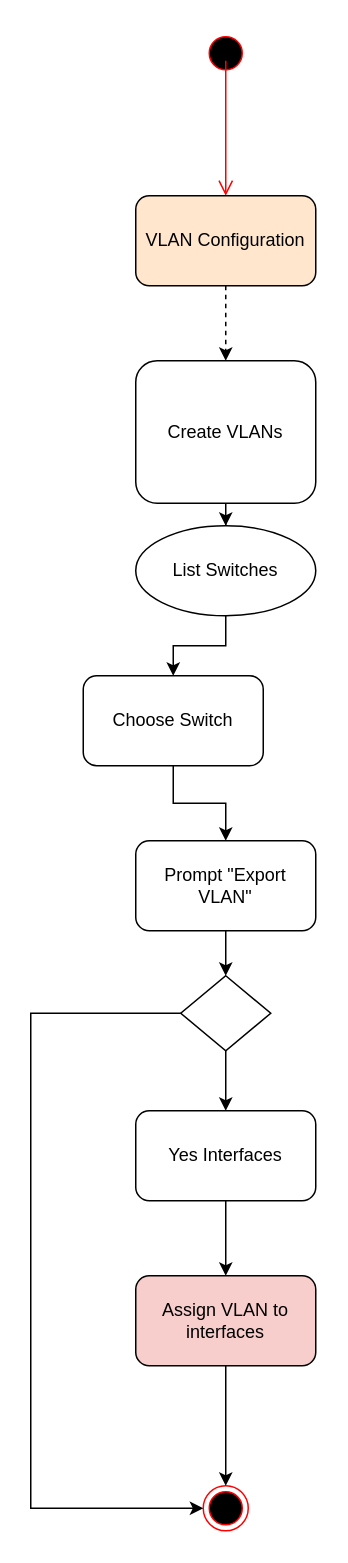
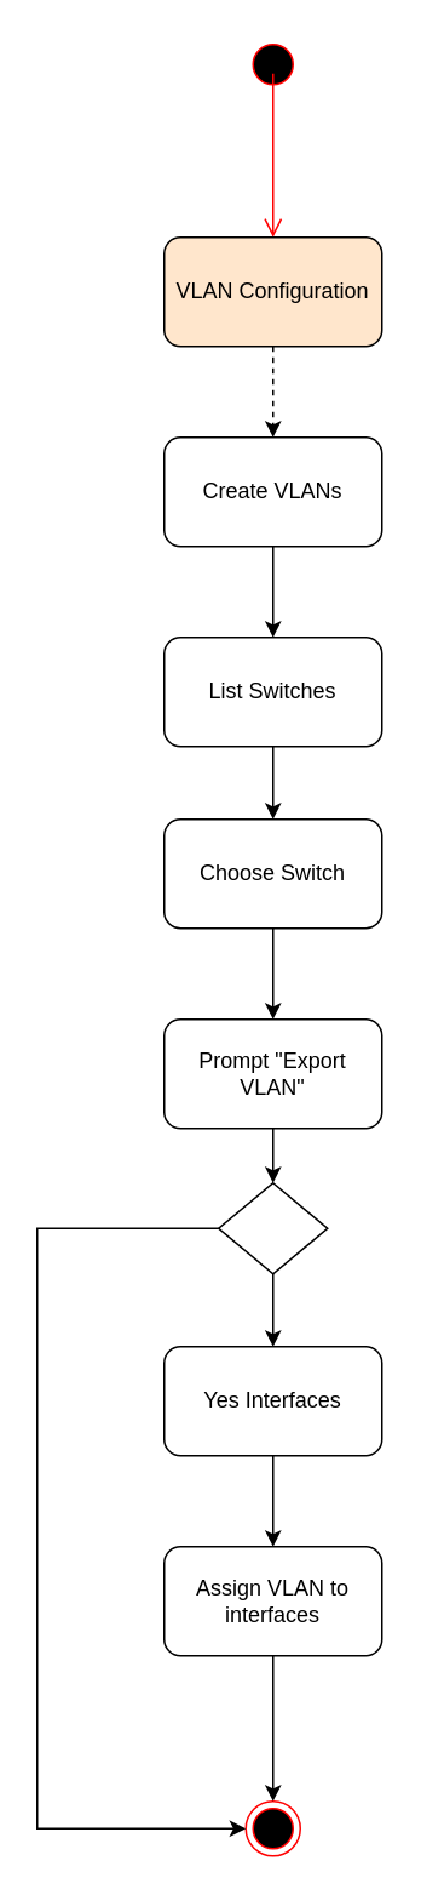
  <mxCell id="0" />
  <mxCell id="1" parent="0" />
  <mxCell id="2" value="" style="ellipse;html=1;shape=startState;fillColor=#000000;strokeColor=#ff0000;" vertex="1" parent="1"><mxGeometry x="135" y="20" width="30" height="30" as="geometry" /></mxCell>
  <mxCell id="3" value="" style="edgeStyle=orthogonalEdgeStyle;html=1;verticalAlign=bottom;endArrow=open;endSize=8;strokeColor=#ff0000;" edge="1" parent="1"><mxGeometry relative="1" as="geometry"><mxPoint x="150" y="130" as="targetPoint" /><mxPoint x="150" y="40" as="sourcePoint" /></mxGeometry></mxCell>
  <mxCell id="4" value="" style="edgeStyle=orthogonalEdgeStyle;rounded=0;orthogonalLoop=1;jettySize=auto;html=1;dashed=1;" edge="1" parent="1" source="5" target="7"><mxGeometry relative="1" as="geometry" /></mxCell>
  <mxCell id="5" value="VLAN Configuration" style="rounded=1;whiteSpace=wrap;html=1;fillColor=#ffe6cc;" vertex="1" parent="1"><mxGeometry x="90" y="130" width="120" height="60" as="geometry" /></mxCell>
  <mxCell id="6" value="" style="edgeStyle=orthogonalEdgeStyle;rounded=0;orthogonalLoop=1;jettySize=auto;html=1;" edge="1" parent="1" source="7" target="9"><mxGeometry relative="1" as="geometry" /></mxCell>
- <mxCell id="7" value="Create VLANs" style="rounded=1;whiteSpace=wrap;html=1;" vertex="1" parent="1"><mxGeometry x="90" y="240" width="120" height="95" as="geometry" /></mxCell>
+ <mxCell id="7" value="Create VLANs" style="rounded=1;whiteSpace=wrap;html=1;" vertex="1" parent="1"><mxGeometry x="90" y="240" width="120" height="60" as="geometry" /></mxCell>
  <mxCell id="8" value="" style="edgeStyle=orthogonalEdgeStyle;rounded=0;orthogonalLoop=1;jettySize=auto;html=1;" edge="1" parent="1" source="9" target="11"><mxGeometry relative="1" as="geometry" /></mxCell>
- <mxCell id="9" value="List Switches" style="ellipse;whiteSpace=wrap;html=1;" vertex="1" parent="1"><mxGeometry x="90" y="350" width="120" height="60" as="geometry" /></mxCell>
+ <mxCell id="9" value="List Switches" style="rounded=1;whiteSpace=wrap;html=1;" vertex="1" parent="1"><mxGeometry x="90" y="350" width="120" height="60" as="geometry" /></mxCell>
  <mxCell id="10" value="" style="edgeStyle=orthogonalEdgeStyle;rounded=0;orthogonalLoop=1;jettySize=auto;html=1;" edge="1" parent="1" source="11" target="13"><mxGeometry relative="1" as="geometry" /></mxCell>
- <mxCell id="11" value="Choose Switch" style="rounded=1;whiteSpace=wrap;html=1;" vertex="1" parent="1"><mxGeometry x="55" y="450" width="120" height="60" as="geometry" /></mxCell>
+ <mxCell id="11" value="Choose Switch" style="rounded=1;whiteSpace=wrap;html=1;" vertex="1" parent="1"><mxGeometry x="90" y="450" width="120" height="60" as="geometry" /></mxCell>
  <mxCell id="12" style="edgeStyle=orthogonalEdgeStyle;rounded=0;orthogonalLoop=1;jettySize=auto;html=1;entryX=0.5;entryY=0;entryDx=0;entryDy=0;" edge="1" parent="1" source="13" target="17"><mxGeometry relative="1" as="geometry" /></mxCell>
  <mxCell id="13" value="Prompt &quot;Export VLAN&quot;" style="rounded=1;whiteSpace=wrap;html=1;" vertex="1" parent="1"><mxGeometry x="90" y="560" width="120" height="60" as="geometry" /></mxCell>
  <mxCell id="14" value="" style="ellipse;html=1;shape=endState;fillColor=#000000;strokeColor=#ff0000;" vertex="1" parent="1"><mxGeometry x="135" y="990" width="30" height="30" as="geometry" /></mxCell>
  <mxCell id="15" style="edgeStyle=orthogonalEdgeStyle;rounded=0;orthogonalLoop=1;jettySize=auto;html=1;entryX=0;entryY=0.5;entryDx=0;entryDy=0;" edge="1" parent="1" source="17" target="14"><mxGeometry relative="1" as="geometry"><Array as="points"><mxPoint x="20" y="675" /><mxPoint x="20" y="1005" /></Array></mxGeometry></mxCell>
  <mxCell id="16" style="edgeStyle=orthogonalEdgeStyle;rounded=0;orthogonalLoop=1;jettySize=auto;html=1;entryX=0.5;entryY=0;entryDx=0;entryDy=0;" edge="1" parent="1" source="17" target="19"><mxGeometry relative="1" as="geometry" /></mxCell>
  <mxCell id="17" value="" style="rhombus;whiteSpace=wrap;html=1;" vertex="1" parent="1"><mxGeometry x="120" y="650" width="60" height="50" as="geometry" /></mxCell>
  <mxCell id="18" style="edgeStyle=orthogonalEdgeStyle;rounded=0;orthogonalLoop=1;jettySize=auto;html=1;" edge="1" parent="1" source="19"><mxGeometry relative="1" as="geometry"><mxPoint x="150" y="850" as="targetPoint" /></mxGeometry></mxCell>
  <mxCell id="19" value="Yes Interfaces" style="rounded=1;whiteSpace=wrap;html=1;" vertex="1" parent="1"><mxGeometry x="90" y="740" width="120" height="60" as="geometry" /></mxCell>
  <mxCell id="20" style="edgeStyle=orthogonalEdgeStyle;rounded=0;orthogonalLoop=1;jettySize=auto;html=1;entryX=0.5;entryY=0;entryDx=0;entryDy=0;" edge="1" parent="1" source="21" target="14"><mxGeometry relative="1" as="geometry" /></mxCell>
- <mxCell id="21" value="Assign VLAN to interfaces" style="rounded=1;whiteSpace=wrap;html=1;fillColor=#f8cecc;" vertex="1" parent="1"><mxGeometry x="90" y="850" width="120" height="60" as="geometry" /></mxCell>
+ <mxCell id="21" value="Assign VLAN to interfaces" style="rounded=1;whiteSpace=wrap;html=1;" vertex="1" parent="1"><mxGeometry x="90" y="850" width="120" height="60" as="geometry" /></mxCell>
